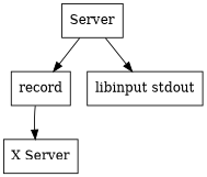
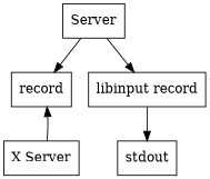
  digraph {
    compound=true
    rankdir=TB
    node [shape=box]
    n1 [label=Server]
    n2 [label=record]
-   n3 [label="libinput stdout"]
+   n3 [label="libinput record"]
    n4 [label="X Server"]
+   stdout
    n1 -> n2
    n1 -> n3
-   n2 -> n4
+   n4 -> n2
+   n3 -> stdout
  }
